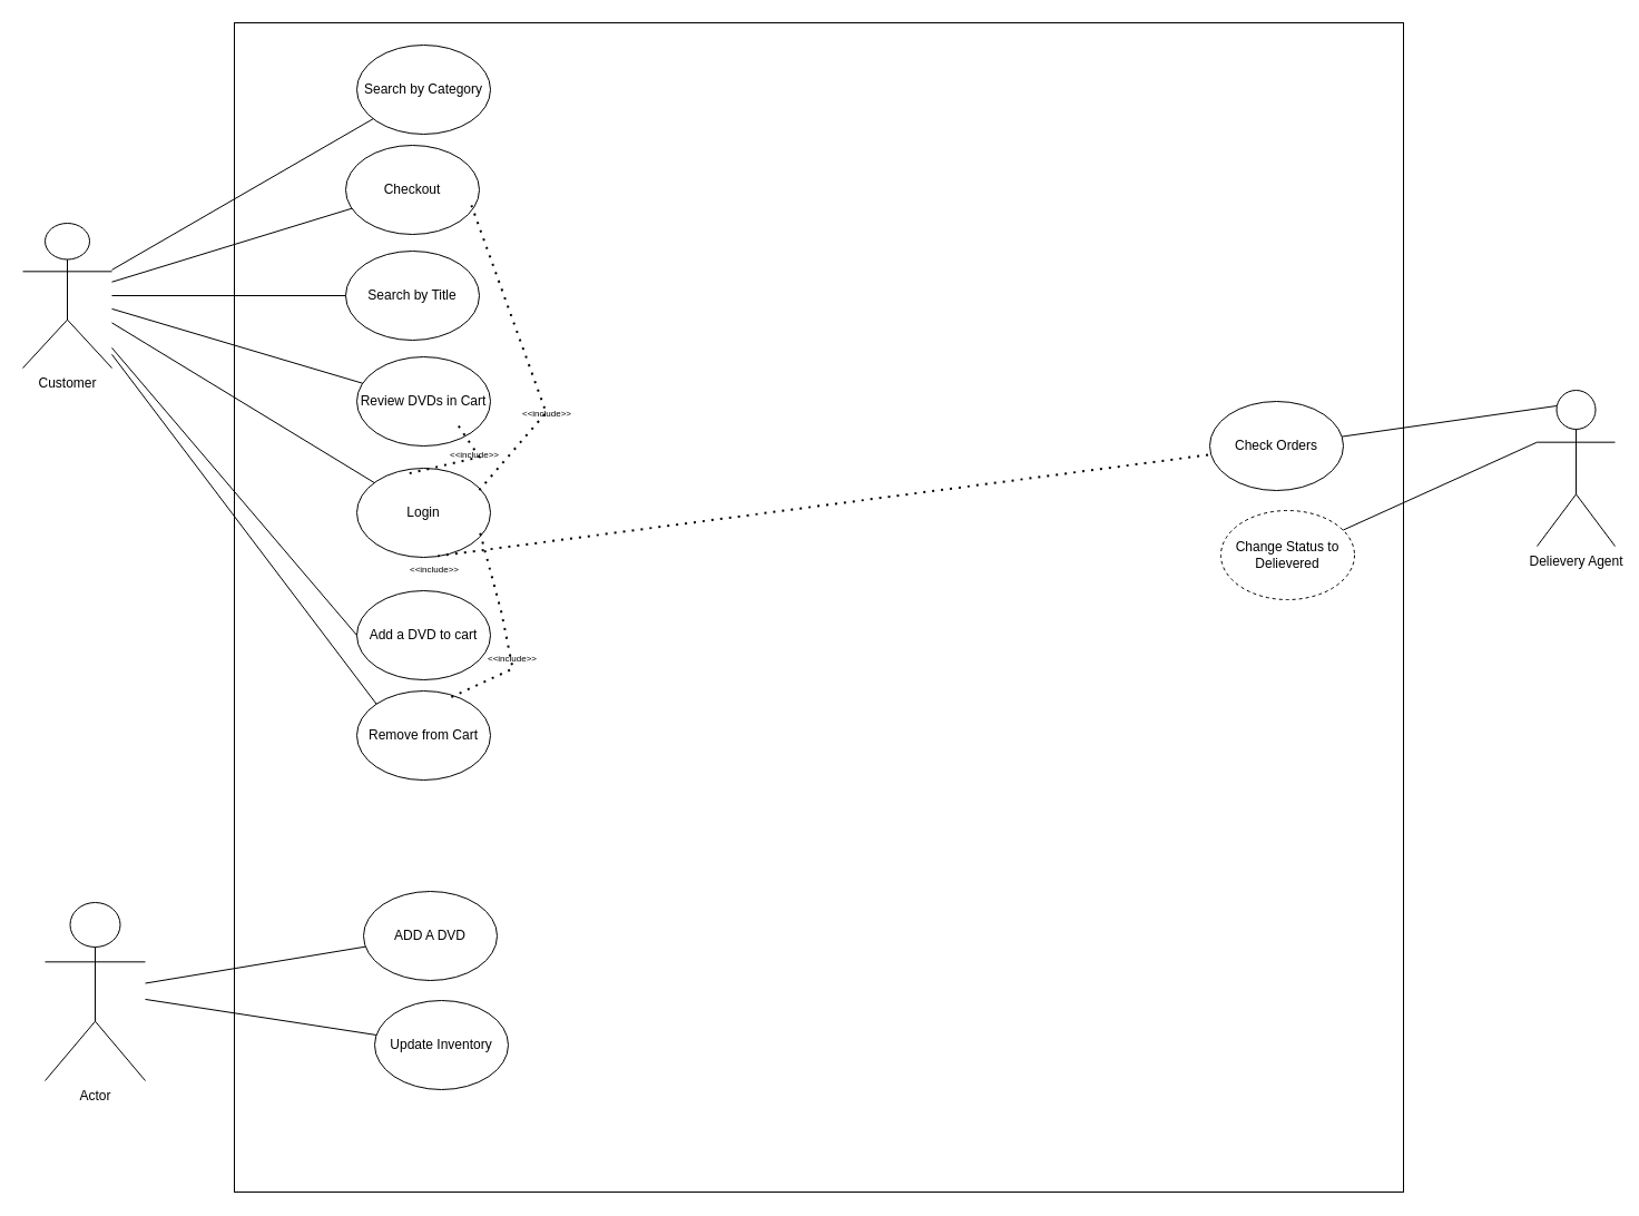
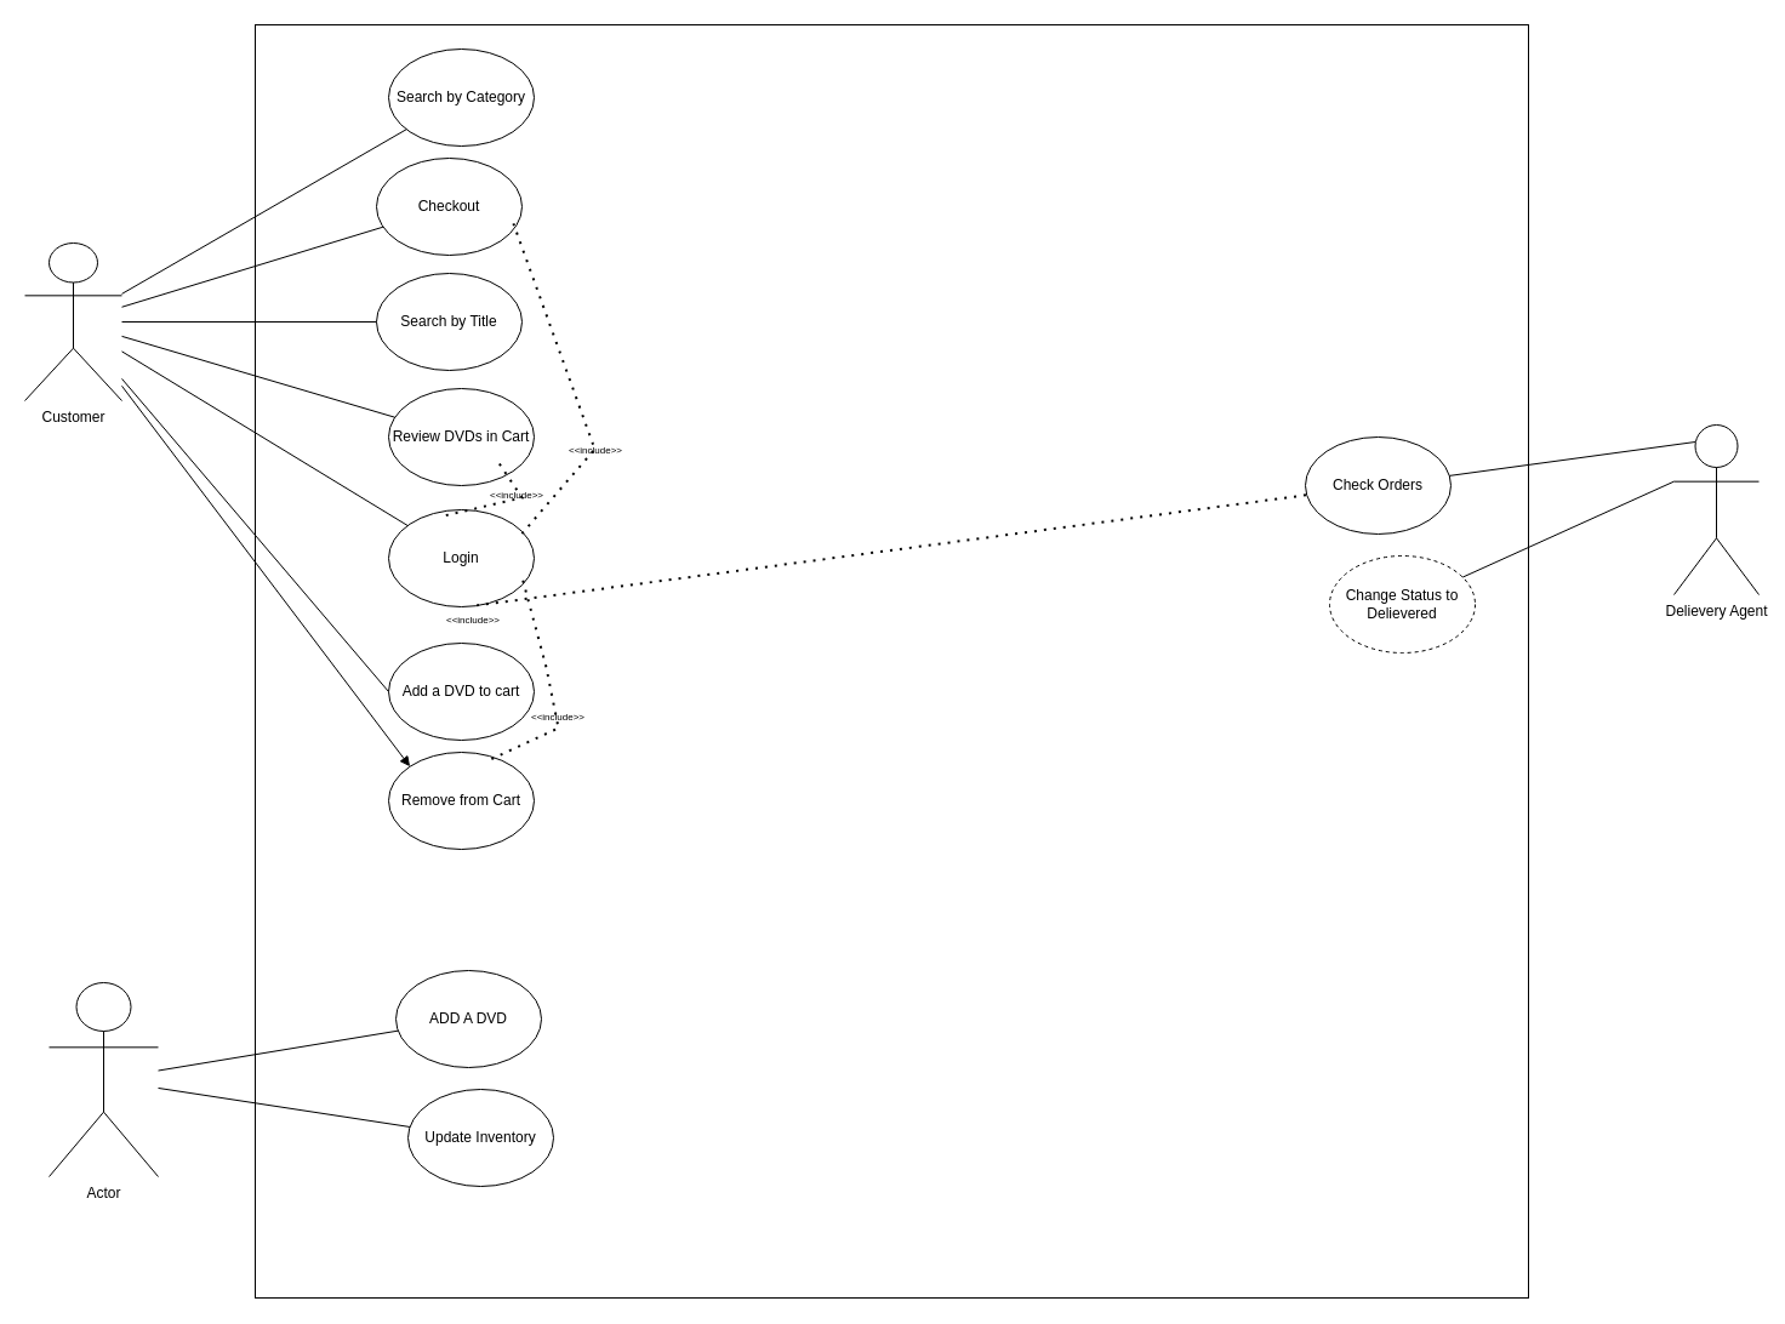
  <mxCell id="0" />
  <mxCell id="1" parent="0" />
  <mxCell id="2" value="Customer" style="shape=umlActor;verticalLabelPosition=bottom;verticalAlign=top;html=1;outlineConnect=0;" vertex="1" parent="1"><mxGeometry x="20" y="200" width="80" height="130" as="geometry" /></mxCell>
  <mxCell id="3" value="" style="whiteSpace=wrap;html=1;aspect=fixed;" vertex="1" parent="1"><mxGeometry x="210" y="20" width="1050" height="1050" as="geometry" /></mxCell>
  <mxCell id="4" value="Actor" style="shape=umlActor;verticalLabelPosition=bottom;verticalAlign=top;html=1;outlineConnect=0;" vertex="1" parent="1"><mxGeometry x="40" y="810" width="90" height="160" as="geometry" /></mxCell>
  <mxCell id="5" value="Delievery Agent" style="shape=umlActor;verticalLabelPosition=bottom;verticalAlign=top;html=1;outlineConnect=0;" vertex="1" parent="1"><mxGeometry x="1380" y="350" width="70" height="140" as="geometry" /></mxCell>
  <mxCell id="6" value="Checkout" style="ellipse;whiteSpace=wrap;html=1;" vertex="1" parent="1"><mxGeometry x="310" y="130" width="120" height="80" as="geometry" /></mxCell>
  <mxCell id="7" value="Review DVDs in Cart" style="ellipse;whiteSpace=wrap;html=1;" vertex="1" parent="1"><mxGeometry x="320" y="320" width="120" height="80" as="geometry" /></mxCell>
  <mxCell id="8" value="Login" style="ellipse;whiteSpace=wrap;html=1;" vertex="1" parent="1"><mxGeometry x="320" y="420" width="120" height="80" as="geometry" /></mxCell>
  <mxCell id="9" value="Add a DVD to cart" style="ellipse;whiteSpace=wrap;html=1;" vertex="1" parent="1"><mxGeometry x="320" y="530" width="120" height="80" as="geometry" /></mxCell>
  <mxCell id="10" value="Remove from Cart" style="ellipse;whiteSpace=wrap;html=1;" vertex="1" parent="1"><mxGeometry x="320" y="620" width="120" height="80" as="geometry" /></mxCell>
  <mxCell id="11" value="Search by Title" style="ellipse;whiteSpace=wrap;html=1;" vertex="1" parent="1"><mxGeometry x="310" y="225" width="120" height="80" as="geometry" /></mxCell>
  <mxCell id="12" value="Search by Category" style="ellipse;whiteSpace=wrap;html=1;" vertex="1" parent="1"><mxGeometry x="320" y="40" width="120" height="80" as="geometry" /></mxCell>
  <mxCell id="13" value="" style="endArrow=none;html=1;rounded=0;" edge="1" parent="1" source="2" target="12"><mxGeometry width="50" height="50" relative="1" as="geometry"><mxPoint x="280" y="150" as="sourcePoint" /><mxPoint x="330" y="100" as="targetPoint" /></mxGeometry></mxCell>
  <mxCell id="14" value="" style="endArrow=none;html=1;rounded=0;" edge="1" parent="1" source="2" target="6"><mxGeometry width="50" height="50" relative="1" as="geometry"><mxPoint x="110" y="252" as="sourcePoint" /><mxPoint x="345" y="116" as="targetPoint" /></mxGeometry></mxCell>
  <mxCell id="15" value="" style="endArrow=none;html=1;rounded=0;" edge="1" parent="1" source="2" target="11"><mxGeometry width="50" height="50" relative="1" as="geometry"><mxPoint x="120" y="262" as="sourcePoint" /><mxPoint x="355" y="126" as="targetPoint" /></mxGeometry></mxCell>
  <mxCell id="16" value="" style="endArrow=none;html=1;rounded=0;" edge="1" parent="1" source="2" target="7"><mxGeometry width="50" height="50" relative="1" as="geometry"><mxPoint x="130" y="272" as="sourcePoint" /><mxPoint x="365" y="136" as="targetPoint" /></mxGeometry></mxCell>
  <mxCell id="17" value="" style="endArrow=none;html=1;rounded=0;" edge="1" parent="1" source="2" target="8"><mxGeometry width="50" height="50" relative="1" as="geometry"><mxPoint x="140" y="282" as="sourcePoint" /><mxPoint x="375" y="146" as="targetPoint" /></mxGeometry></mxCell>
  <mxCell id="18" value="" style="endArrow=none;html=1;rounded=0;entryX=0;entryY=0.5;entryDx=0;entryDy=0;" edge="1" parent="1" source="2" target="9"><mxGeometry width="50" height="50" relative="1" as="geometry"><mxPoint x="150" y="292" as="sourcePoint" /><mxPoint x="385" y="156" as="targetPoint" /></mxGeometry></mxCell>
- <mxCell id="19" value="" style="endArrow=none;html=1;rounded=0;entryX=0;entryY=0;entryDx=0;entryDy=0;" edge="1" parent="1" source="2" target="10"><mxGeometry width="50" height="50" relative="1" as="geometry"><mxPoint x="160" y="302" as="sourcePoint" /><mxPoint x="395" y="166" as="targetPoint" /></mxGeometry></mxCell>
+ <mxCell id="19" value="" style="endArrow=block;html=1;rounded=0;entryX=0;entryY=0;entryDx=0;entryDy=0;" edge="1" parent="1" source="2" target="10"><mxGeometry width="50" height="50" relative="1" as="geometry"><mxPoint x="160" y="302" as="sourcePoint" /><mxPoint x="395" y="166" as="targetPoint" /></mxGeometry></mxCell>
  <mxCell id="20" value="" style="endArrow=none;dashed=1;html=1;dashPattern=1 3;strokeWidth=2;rounded=0;exitX=0.923;exitY=0.728;exitDx=0;exitDy=0;exitPerimeter=0;entryX=0.694;entryY=0.078;entryDx=0;entryDy=0;entryPerimeter=0;" edge="1" parent="1" source="8" target="10"><mxGeometry width="50" height="50" relative="1" as="geometry"><mxPoint x="402" y="509" as="sourcePoint" /><mxPoint x="397" y="540" as="targetPoint" /><Array as="points"><mxPoint x="450" y="550" /><mxPoint x="460" y="600" /></Array></mxGeometry></mxCell>
  <mxCell id="21" value="" style="group" vertex="1" connectable="0" parent="1"><mxGeometry x="370" y="500" width="40" height="20" as="geometry" /></mxCell>
  <mxCell id="22" value="" style="group" vertex="1" connectable="0" parent="21"><mxGeometry width="40" height="20" as="geometry" /></mxCell>
  <mxCell id="23" value="" style="endArrow=none;dashed=1;html=1;dashPattern=1 3;strokeWidth=2;rounded=0;exitX=0.604;exitY=0.986;exitDx=0;exitDy=0;exitPerimeter=0;" edge="1" parent="22" source="8" target="34"><mxGeometry width="50" height="50" relative="1" as="geometry"><mxPoint x="150" y="80" as="sourcePoint" /><mxPoint x="200" y="30" as="targetPoint" /></mxGeometry></mxCell>
  <mxCell id="24" value="&lt;font style=&quot;font-size: 8px;&quot;&gt;&amp;lt;&amp;lt;include&amp;gt;&amp;gt;&lt;/font&gt;" style="text;html=1;align=center;verticalAlign=middle;whiteSpace=wrap;rounded=0;" vertex="1" parent="22"><mxGeometry width="40" height="20" as="geometry" /></mxCell>
  <mxCell id="25" value="&lt;font style=&quot;font-size: 8px;&quot;&gt;&amp;lt;&amp;lt;include&amp;gt;&amp;gt;&lt;/font&gt;" style="text;html=1;align=center;verticalAlign=middle;whiteSpace=wrap;rounded=0;" vertex="1" parent="1"><mxGeometry x="440" y="580" width="40" height="20" as="geometry" /></mxCell>
  <mxCell id="26" value="" style="endArrow=none;dashed=1;html=1;dashPattern=1 3;strokeWidth=2;rounded=0;exitX=0.394;exitY=0.057;exitDx=0;exitDy=0;entryX=0.75;entryY=0.75;entryDx=0;entryDy=0;entryPerimeter=0;exitPerimeter=0;" edge="1" parent="1" source="8" target="7"><mxGeometry width="50" height="50" relative="1" as="geometry"><mxPoint x="441" y="488" as="sourcePoint" /><mxPoint x="413" y="656" as="targetPoint" /><Array as="points"><mxPoint x="430" y="410" /></Array></mxGeometry></mxCell>
  <mxCell id="27" value="&lt;font style=&quot;font-size: 8px;&quot;&gt;&amp;lt;&amp;lt;include&amp;gt;&amp;gt;&lt;/font&gt;" style="text;html=1;align=center;verticalAlign=middle;whiteSpace=wrap;rounded=0;" vertex="1" parent="1"><mxGeometry x="406" y="397" width="40" height="20" as="geometry" /></mxCell>
  <mxCell id="28" value="" style="endArrow=none;dashed=1;html=1;dashPattern=1 3;strokeWidth=2;rounded=0;entryX=0.941;entryY=0.674;entryDx=0;entryDy=0;entryPerimeter=0;exitX=0.916;exitY=0.245;exitDx=0;exitDy=0;exitPerimeter=0;" edge="1" parent="1" source="8" target="6"><mxGeometry width="50" height="50" relative="1" as="geometry"><mxPoint x="432.647" y="443.138" as="sourcePoint" /><mxPoint x="487.35" y="330" as="targetPoint" /><Array as="points"><mxPoint x="490" y="370" /></Array></mxGeometry></mxCell>
  <mxCell id="29" value="&lt;font style=&quot;font-size: 8px;&quot;&gt;&amp;lt;&amp;lt;include&amp;gt;&amp;gt;&lt;/font&gt;" style="text;html=1;align=center;verticalAlign=middle;whiteSpace=wrap;rounded=0;" vertex="1" parent="1"><mxGeometry x="471" y="360" width="40" height="20" as="geometry" /></mxCell>
  <mxCell id="30" value="ADD A DVD&lt;span style=&quot;color: rgba(0, 0, 0, 0); font-family: monospace; font-size: 0px; text-align: start; text-wrap-mode: nowrap;&quot;&gt;%3CmxGraphModel%3E%3Croot%3E%3CmxCell%20id%3D%220%22%2F%3E%3CmxCell%20id%3D%221%22%20parent%3D%220%22%2F%3E%3CmxCell%20id%3D%222%22%20value%3D%22%26lt%3Bfont%20style%3D%26quot%3Bfont-size%3A%208px%3B%26quot%3B%26gt%3B%26amp%3Blt%3B%26amp%3Blt%3Binclude%26amp%3Bgt%3B%26amp%3Bgt%3B%26lt%3B%2Ffont%26gt%3B%22%20style%3D%22text%3Bhtml%3D1%3Balign%3Dcenter%3BverticalAlign%3Dmiddle%3BwhiteSpace%3Dwrap%3Brounded%3D0%3B%22%20vertex%3D%221%22%20parent%3D%221%22%3E%3CmxGeometry%20x%3D%22566%22%20y%3D%22477%22%20width%3D%2240%22%20height%3D%2220%22%20as%3D%22geometry%22%2F%3E%3C%2FmxCell%3E%3C%2Froot%3E%3C%2FmxGraphModel%3E&lt;/span&gt;" style="ellipse;whiteSpace=wrap;html=1;" vertex="1" parent="1"><mxGeometry x="326" y="800" width="120" height="80" as="geometry" /></mxCell>
  <mxCell id="31" value="Update Inventory" style="ellipse;whiteSpace=wrap;html=1;" vertex="1" parent="1"><mxGeometry x="336" y="898" width="120" height="80" as="geometry" /></mxCell>
  <mxCell id="32" value="" style="endArrow=none;html=1;rounded=0;" edge="1" parent="1" source="4" target="30"><mxGeometry width="50" height="50" relative="1" as="geometry"><mxPoint x="160" y="930" as="sourcePoint" /><mxPoint x="210" y="880" as="targetPoint" /></mxGeometry></mxCell>
  <mxCell id="33" value="" style="endArrow=none;html=1;rounded=0;" edge="1" parent="1" source="4" target="31"><mxGeometry width="50" height="50" relative="1" as="geometry"><mxPoint x="220" y="990" as="sourcePoint" /><mxPoint x="270" y="940" as="targetPoint" /></mxGeometry></mxCell>
- <mxCell id="34" value="Check Orders" style="ellipse;whiteSpace=wrap;html=1;" vertex="1" parent="1"><mxGeometry x="1086" y="360" width="120" height="80" as="geometry" /></mxCell>
+ <mxCell id="34" value="Check Orders" style="ellipse;whiteSpace=wrap;html=1;" vertex="1" parent="1"><mxGeometry x="1076" y="360" width="120" height="80" as="geometry" /></mxCell>
  <mxCell id="35" value="Change Status to Delievered" style="ellipse;whiteSpace=wrap;html=1;dashed=1;" vertex="1" parent="1"><mxGeometry x="1096" y="458" width="120" height="80" as="geometry" /></mxCell>
  <mxCell id="36" value="" style="endArrow=none;html=1;rounded=0;exitX=0.25;exitY=0.1;exitDx=0;exitDy=0;exitPerimeter=0;" edge="1" parent="1" target="34" source="5"><mxGeometry width="50" height="50" relative="1" as="geometry"><mxPoint x="1360" y="380" as="sourcePoint" /><mxPoint x="970" y="440" as="targetPoint" /></mxGeometry></mxCell>
  <mxCell id="37" value="" style="endArrow=none;html=1;rounded=0;exitX=0;exitY=0.333;exitDx=0;exitDy=0;exitPerimeter=0;" edge="1" parent="1" target="35" source="5"><mxGeometry width="50" height="50" relative="1" as="geometry"><mxPoint x="890" y="457" as="sourcePoint" /><mxPoint x="1030" y="500" as="targetPoint" /></mxGeometry></mxCell>
